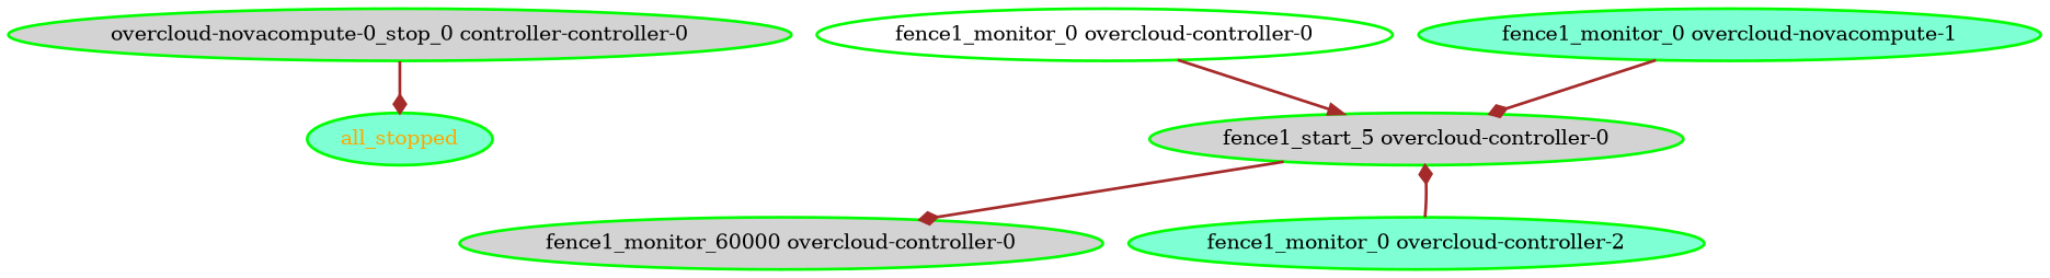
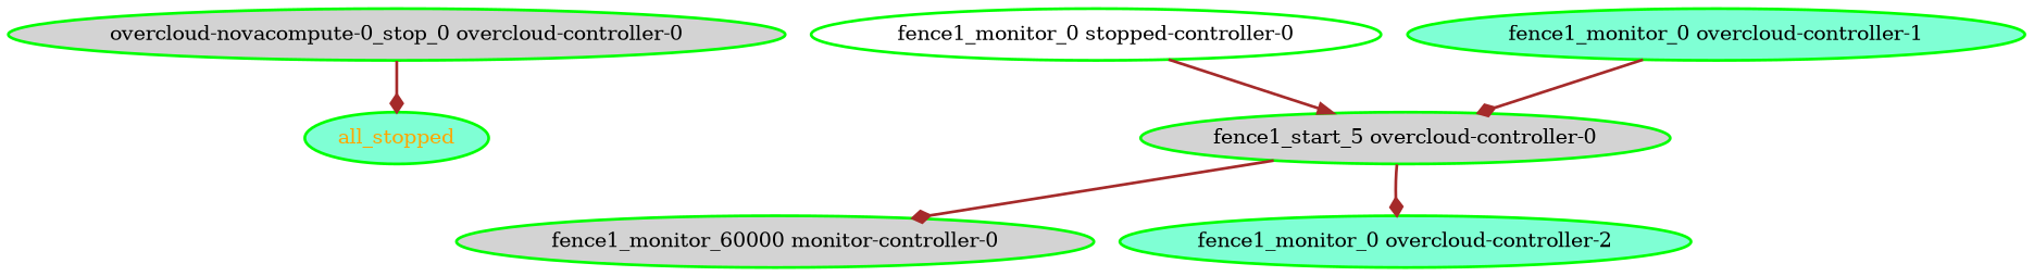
  digraph {
    node [color=green fillcolor=aquamarine fontcolor=black style="bold,filled"]
    edge [arrowhead=diamond color=brown style=bold]
    all_stopped [fontcolor=orange]
-   "fence1_monitor_0 overcloud-controller-0" [fillcolor=white]
+   "fence1_monitor_0 overcloud-controller-0" [fillcolor=white label="fence1_monitor_0 stopped-controller-0"]
    n3 [fillcolor=lightgrey label="fence1_start_5 overcloud-controller-0"]
-   "fence1_monitor_60000 overcloud-controller-0" [fillcolor=lightgrey]
-   "fence1_monitor_0 overcloud-controller-1" [label="fence1_monitor_0 overcloud-novacompute-1"]
+   "fence1_monitor_60000 overcloud-controller-0" [fillcolor=lightgrey label="fence1_monitor_60000 monitor-controller-0"]
+   "fence1_monitor_0 overcloud-controller-1"
    "fence1_monitor_0 overcloud-controller-2"
-   "overcloud-novacompute-0_stop_0 overcloud-controller-0" [fillcolor=lightgrey label="overcloud-novacompute-0_stop_0 controller-controller-0"]
+   "overcloud-novacompute-0_stop_0 overcloud-controller-0" [fillcolor=lightgrey]
    "fence1_monitor_0 overcloud-controller-0" -> n3 [arrowhead=normal]
    n3 -> "fence1_monitor_60000 overcloud-controller-0"
    "fence1_monitor_0 overcloud-controller-1" -> n3
-   "fence1_monitor_0 overcloud-controller-2" -> n3
+   n3 -> "fence1_monitor_0 overcloud-controller-2"
    "overcloud-novacompute-0_stop_0 overcloud-controller-0" -> all_stopped
  }
